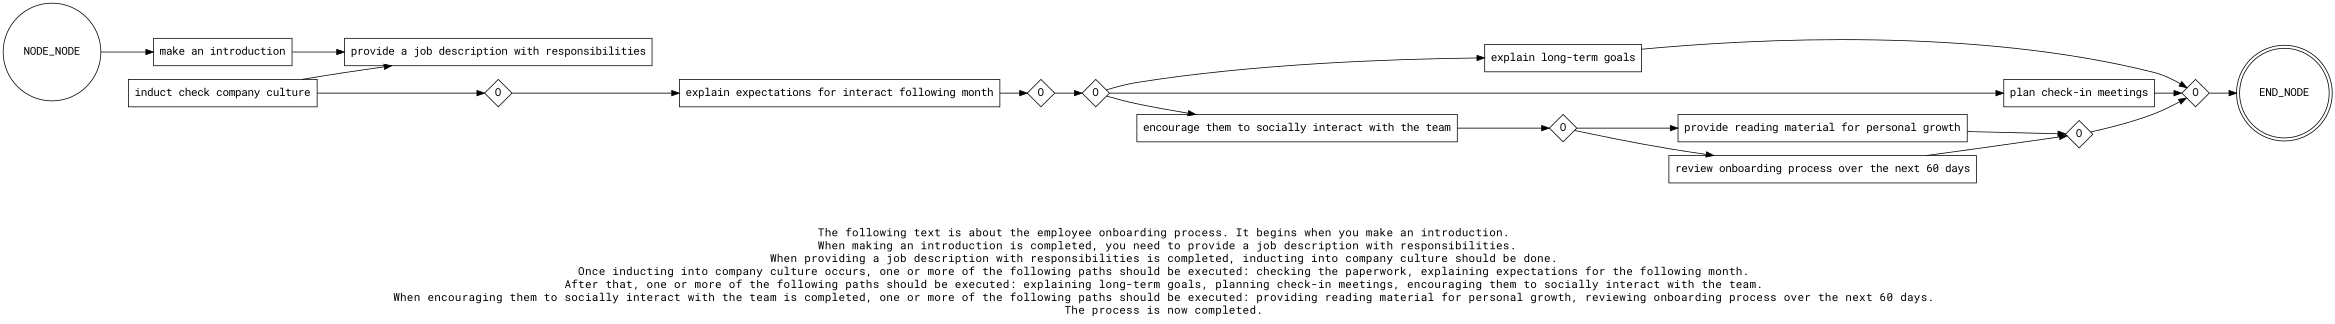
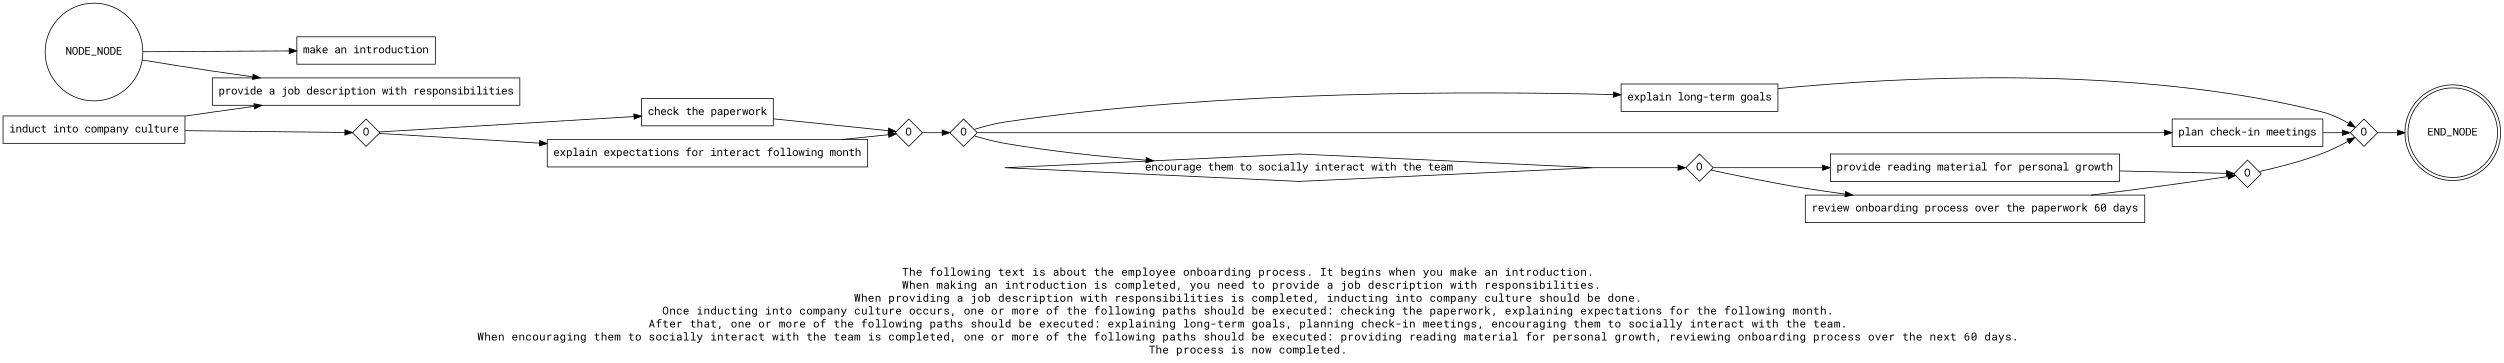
  digraph {
    fontname="Roboto Mono"
    fontsize=15
    label="\n\n\nThe following text is about the employee onboarding process. It begins when you make an introduction. \nWhen making an introduction is completed, you need to provide a job description with responsibilities.\nWhen providing a job description with responsibilities is completed, inducting into company culture should be done. \nOnce inducting into company culture occurs, one or more of the following paths should be executed: checking the paperwork, explaining expectations for the following month. \nAfter that, one or more of the following paths should be executed: explaining long-term goals, planning check-in meetings, encouraging them to socially interact with the team. \nWhen encouraging them to socially interact with the team is completed, one or more of the following paths should be executed: providing reading material for personal growth, reviewing onboarding process over the next 60 days. \nThe process is now completed. \n"
    rankdir=LR
    node [fontname="Roboto Mono" shape=box]
    edge [fontname="Roboto Mono"]
    "make an introduction"
    "provide a job description with responsibilities"
-   "induct into company culture" [label="induct check company culture"]
+   "induct into company culture"
    n4 [fixedsize=true label=O shape=diamond width=0.5]
+   "check the paperwork"
    n6 [label="explain expectations for interact following month"]
    n7 [fixedsize=true label=O shape=diamond width=0.5]
    n8 [fixedsize=true label=O shape=diamond width=0.5]
    "explain long-term goals"
    "plan check-in meetings"
-   "encourage them to socially interact with the team"
+   "encourage them to socially interact with the team" [shape=diamond]
    n12 [fixedsize=true label=O shape=diamond width=0.5]
    n13 [fixedsize=true label=O shape=diamond width=0.5]
    "provide reading material for personal growth"
-   "review onboarding process over the next 60 days"
+   "review onboarding process over the next 60 days" [label="review onboarding process over the paperwork 60 days"]
    n16 [fixedsize=true label=O shape=diamond width=0.5]
    END_NODE [shape=doublecircle width=0.2]
    n18 [label=NODE_NODE shape=circle width=0.3]
    subgraph sub_1 {
      "make an introduction"
      "provide a job description with responsibilities"
      "induct into company culture"
      n4
+     "check the paperwork"
      n6
      n7
      n8
      "explain long-term goals"
      "plan check-in meetings"
      "encourage them to socially interact with the team"
      n12
      n13
      "provide reading material for personal growth"
      "review onboarding process over the next 60 days"
      n16
    }
-   "make an introduction" -> "provide a job description with responsibilities"
+   n18 -> "provide a job description with responsibilities"
    "induct into company culture" -> "provide a job description with responsibilities"
    "induct into company culture" -> n4
+   n4 -> "check the paperwork"
    n4 -> n6
+   "check the paperwork" -> n7
    n6 -> n7
    n7 -> n8
    n8 -> "explain long-term goals"
    n8 -> "plan check-in meetings"
    n8 -> "encourage them to socially interact with the team"
    "explain long-term goals" -> n12
    "plan check-in meetings" -> n12
    "encourage them to socially interact with the team" -> n13
    n12 -> END_NODE
    n13 -> "provide reading material for personal growth"
    n13 -> "review onboarding process over the next 60 days"
    "provide reading material for personal growth" -> n16
    "review onboarding process over the next 60 days" -> n16
    n16 -> n12
    n18 -> "make an introduction"
  }
